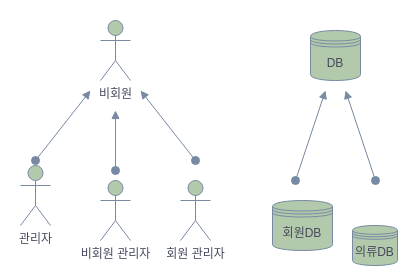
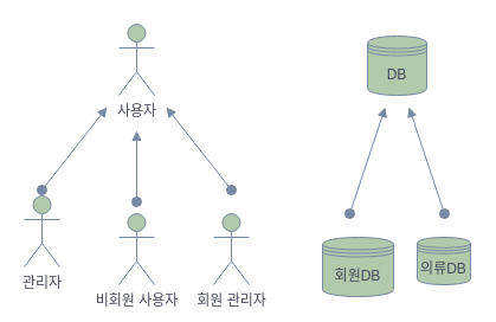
  <mxCell id="0" />
  <mxCell id="1" parent="0" />
  <mxCell id="2" value="회원 관리자&lt;br&gt;" style="shape=umlActor;verticalLabelPosition=bottom;verticalAlign=top;html=1;outlineConnect=0;fillColor=#B2C9AB;strokeColor=#788AA3;fontColor=#46495D;" parent="1" vertex="1"><mxGeometry x="180" y="180" width="30" height="60" as="geometry" /></mxCell>
- <mxCell id="3" value="비회원 관리자&lt;br&gt;" style="shape=umlActor;verticalLabelPosition=bottom;verticalAlign=top;html=1;outlineConnect=0;fillColor=#B2C9AB;strokeColor=#788AA3;fontColor=#46495D;" parent="1" vertex="1"><mxGeometry x="100" y="180" width="30" height="60" as="geometry" /></mxCell>
+ <mxCell id="3" value="비회원 사용자&lt;br&gt;" style="shape=umlActor;verticalLabelPosition=bottom;verticalAlign=top;html=1;outlineConnect=0;fillColor=#B2C9AB;strokeColor=#788AA3;fontColor=#46495D;" parent="1" vertex="1"><mxGeometry x="100" y="180" width="30" height="60" as="geometry" /></mxCell>
  <mxCell id="4" value="관리자" style="shape=umlActor;verticalLabelPosition=bottom;verticalAlign=top;html=1;outlineConnect=0;fillColor=#B2C9AB;strokeColor=#788AA3;fontColor=#46495D;" parent="1" vertex="1"><mxGeometry x="20" y="165" width="30" height="60" as="geometry" /></mxCell>
- <mxCell id="5" value="비회원" style="shape=umlActor;verticalLabelPosition=bottom;verticalAlign=top;html=1;rounded=0;sketch=0;fontColor=#46495D;strokeColor=#788AA3;fillColor=#B2C9AB;" parent="1" vertex="1"><mxGeometry x="100" y="20" width="30" height="60" as="geometry" /></mxCell>
+ <mxCell id="5" value="사용자" style="shape=umlActor;verticalLabelPosition=bottom;verticalAlign=top;html=1;rounded=0;sketch=0;fontColor=#46495D;strokeColor=#788AA3;fillColor=#B2C9AB;" parent="1" vertex="1"><mxGeometry x="100" y="20" width="30" height="60" as="geometry" /></mxCell>
  <mxCell id="6" value="" style="html=1;verticalAlign=bottom;startArrow=oval;startFill=1;endArrow=block;startSize=8;rounded=1;sketch=0;fontColor=#46495D;strokeColor=#788AA3;fillColor=#B2C9AB;curved=0;" parent="1" edge="1"><mxGeometry width="60" relative="1" as="geometry"><mxPoint x="115" y="170" as="sourcePoint" /><mxPoint x="115" y="110" as="targetPoint" /></mxGeometry></mxCell>
  <mxCell id="7" value="" style="html=1;verticalAlign=bottom;startArrow=oval;startFill=1;endArrow=block;startSize=8;rounded=1;sketch=0;fontColor=#46495D;strokeColor=#788AA3;fillColor=#B2C9AB;curved=0;" parent="1" edge="1"><mxGeometry width="60" relative="1" as="geometry"><mxPoint x="35" y="160" as="sourcePoint" /><mxPoint x="90" y="90" as="targetPoint" /></mxGeometry></mxCell>
  <mxCell id="8" value="" style="html=1;verticalAlign=bottom;startArrow=oval;startFill=1;endArrow=block;startSize=8;rounded=1;sketch=0;fontColor=#46495D;strokeColor=#788AA3;fillColor=#B2C9AB;curved=0;" parent="1" edge="1"><mxGeometry x="-0.001" width="60" relative="1" as="geometry"><mxPoint x="195" y="160" as="sourcePoint" /><mxPoint x="140" y="90" as="targetPoint" /><mxPoint as="offset" /></mxGeometry></mxCell>
  <mxCell id="9" value="DB" style="shape=datastore;whiteSpace=wrap;html=1;rounded=0;sketch=0;fontColor=#46495D;strokeColor=#788AA3;fillColor=#B2C9AB;" parent="1" vertex="1"><mxGeometry x="310" y="30" width="50" height="50" as="geometry" /></mxCell>
  <mxCell id="10" value="회원DB" style="shape=datastore;whiteSpace=wrap;html=1;rounded=0;sketch=0;fontColor=#46495D;strokeColor=#788AA3;fillColor=#B2C9AB;" parent="1" vertex="1"><mxGeometry x="272" y="200" width="60" height="50" as="geometry" /></mxCell>
- <mxCell id="11" value="의류DB" style="shape=datastore;whiteSpace=wrap;html=1;rounded=0;sketch=0;fontColor=#46495D;strokeColor=#788AA3;fillColor=#B2C9AB;" parent="1" vertex="1"><mxGeometry x="352" y="225" width="45" height="40" as="geometry" /></mxCell>
+ <mxCell id="11" value="의류DB" style="shape=datastore;whiteSpace=wrap;html=1;rounded=0;sketch=0;fontColor=#46495D;strokeColor=#788AA3;fillColor=#B2C9AB;" parent="1" vertex="1"><mxGeometry x="352" y="200" width="45" height="40" as="geometry" /></mxCell>
  <mxCell id="12" value="" style="html=1;verticalAlign=bottom;startArrow=oval;startFill=1;endArrow=block;startSize=8;rounded=1;sketch=0;fontColor=#46495D;strokeColor=#788AA3;fillColor=#B2C9AB;curved=0;" parent="1" edge="1"><mxGeometry width="60" relative="1" as="geometry"><mxPoint x="295" y="180" as="sourcePoint" /><mxPoint x="325" y="90" as="targetPoint" /></mxGeometry></mxCell>
  <mxCell id="13" value="" style="html=1;verticalAlign=bottom;startArrow=oval;startFill=1;endArrow=block;startSize=8;rounded=1;sketch=0;fontColor=#46495D;strokeColor=#788AA3;fillColor=#B2C9AB;curved=0;" parent="1" edge="1"><mxGeometry width="60" relative="1" as="geometry"><mxPoint x="375" y="180" as="sourcePoint" /><mxPoint x="345" y="90" as="targetPoint" /></mxGeometry></mxCell>
